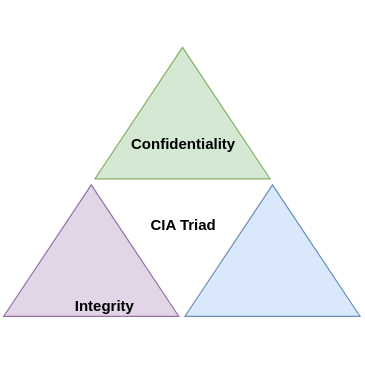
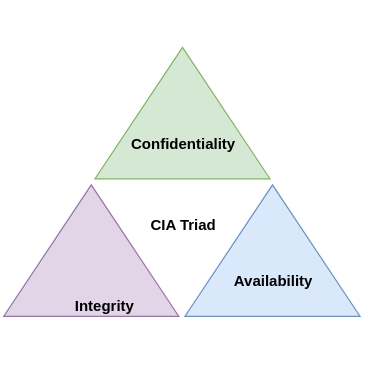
  <mxCell id="0" />
  <mxCell id="1" parent="0" />
  <mxCell id="2" value="" style="triangle;whiteSpace=wrap;html=1;rotation=-90;fillColor=#d5e8d4;strokeColor=#82b366;" parent="1" vertex="1"><mxGeometry x="93" y="20" width="105" height="140" as="geometry" /></mxCell>
  <mxCell id="3" value="" style="triangle;whiteSpace=wrap;html=1;rotation=-90;fillColor=#e1d5e7;strokeColor=#9673a6;" parent="1" vertex="1"><mxGeometry x="20" y="130" width="105" height="140" as="geometry" /></mxCell>
  <mxCell id="4" value="" style="triangle;whiteSpace=wrap;html=1;rotation=-90;fillColor=#dae8fc;strokeColor=#6c8ebf;" parent="1" vertex="1"><mxGeometry x="165" y="130" width="105" height="140" as="geometry" /></mxCell>
  <mxCell id="5" value="CIA Triad" style="text;html=1;align=center;verticalAlign=middle;resizable=0;points=[];autosize=1;strokeColor=none;fillColor=none;fontStyle=1" parent="1" vertex="1"><mxGeometry x="105.5" y="165" width="80" height="30" as="geometry" /></mxCell>
  <mxCell id="6" value="Integrity" style="text;html=1;align=center;verticalAlign=middle;resizable=0;points=[];autosize=1;strokeColor=none;fillColor=none;fontStyle=1" parent="1" vertex="1"><mxGeometry x="48" y="230" width="70" height="30" as="geometry" /></mxCell>
+ <mxCell id="7" value="Availability" style="text;html=1;align=center;verticalAlign=middle;resizable=0;points=[];autosize=1;strokeColor=none;fillColor=none;fontStyle=1" parent="1" vertex="1"><mxGeometry x="172.5" y="210" width="90" height="30" as="geometry" /></mxCell>
  <mxCell id="8" value="Confidentiality" style="text;html=1;align=center;verticalAlign=middle;resizable=0;points=[];autosize=1;strokeColor=none;fillColor=none;fontStyle=1" parent="1" vertex="1"><mxGeometry x="90.5" y="100" width="110" height="30" as="geometry" /></mxCell>
